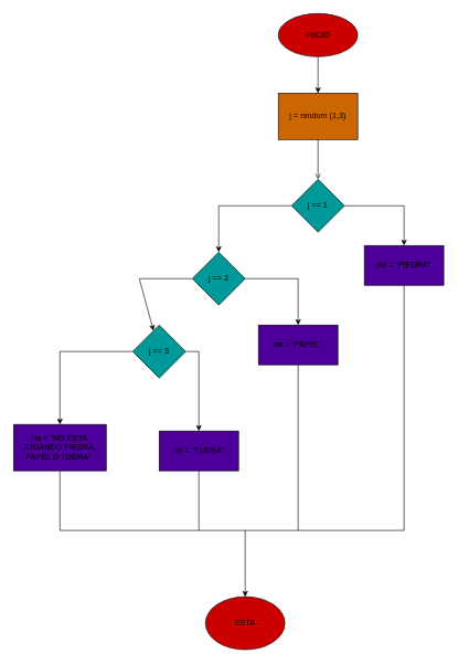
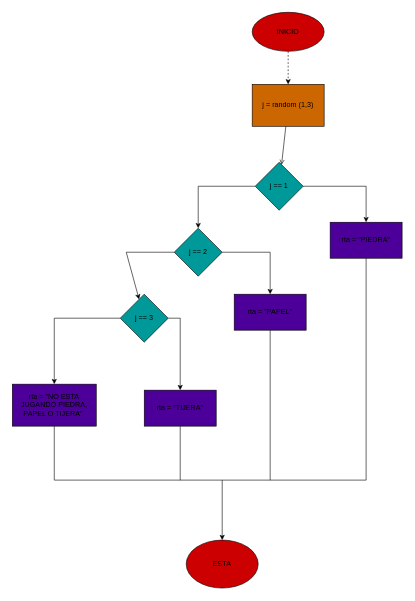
  <mxCell id="0" />
  <mxCell id="1" parent="0" />
- <mxCell id="2" value="" style="edgeStyle=none;html=1;" parent="1" source="3" target="5" edge="1"><mxGeometry relative="1" as="geometry" /></mxCell>
+ <mxCell id="2" value="" style="edgeStyle=none;html=1;dashed=1;" parent="1" source="3" target="5" edge="1"><mxGeometry relative="1" as="geometry" /></mxCell>
  <mxCell id="3" value="INICIO" style="ellipse;whiteSpace=wrap;html=1;fillColor=#CC0000;" parent="1" vertex="1"><mxGeometry x="420" y="20" width="120" height="65" as="geometry" /></mxCell>
  <mxCell id="4" value="" style="edgeStyle=none;html=1;endArrow=open;" parent="1" source="5" target="6" edge="1"><mxGeometry relative="1" as="geometry" /></mxCell>
  <mxCell id="5" value="j = random (1,3)" style="whiteSpace=wrap;html=1;fillColor=#CC6600;" parent="1" vertex="1"><mxGeometry x="420" y="140" width="120" height="70" as="geometry" /></mxCell>
- <mxCell id="6" value="j == 1" style="rhombus;whiteSpace=wrap;html=1;fillColor=#009999;" parent="1" vertex="1"><mxGeometry x="440" y="270" width="80" height="80" as="geometry" /></mxCell>
+ <mxCell id="6" value="j == 1" style="rhombus;whiteSpace=wrap;html=1;fillColor=#009999;" parent="1" vertex="1"><mxGeometry x="425" y="270" width="80" height="80" as="geometry" /></mxCell>
  <mxCell id="7" value="" style="endArrow=none;html=1;exitX=1;exitY=0.5;exitDx=0;exitDy=0;" parent="1" source="6" edge="1"><mxGeometry width="50" height="50" relative="1" as="geometry"><mxPoint x="280" y="290" as="sourcePoint" /><mxPoint x="610" y="310" as="targetPoint" /></mxGeometry></mxCell>
  <mxCell id="8" value="" style="endArrow=classic;html=1;" parent="1" target="9" edge="1"><mxGeometry width="50" height="50" relative="1" as="geometry"><mxPoint x="610" y="310" as="sourcePoint" /><mxPoint x="610" y="390" as="targetPoint" /></mxGeometry></mxCell>
  <mxCell id="9" value="rta = &quot;PIEDRA&quot;" style="rounded=0;whiteSpace=wrap;html=1;fillColor=#4C0099;" parent="1" vertex="1"><mxGeometry x="550" y="370" width="120" height="60" as="geometry" /></mxCell>
  <mxCell id="10" value="" style="endArrow=none;html=1;entryX=0;entryY=0.5;entryDx=0;entryDy=0;" parent="1" target="6" edge="1"><mxGeometry width="50" height="50" relative="1" as="geometry"><mxPoint x="330" y="310" as="sourcePoint" /><mxPoint x="330" y="400" as="targetPoint" /></mxGeometry></mxCell>
  <mxCell id="11" value="" style="endArrow=classic;html=1;" parent="1" edge="1"><mxGeometry width="50" height="50" relative="1" as="geometry"><mxPoint x="330" y="310" as="sourcePoint" /><mxPoint x="330" y="380" as="targetPoint" /></mxGeometry></mxCell>
  <mxCell id="12" value="j == 2" style="rhombus;whiteSpace=wrap;html=1;fillColor=#009999;" parent="1" vertex="1"><mxGeometry x="290" y="380" width="80" height="80" as="geometry" /></mxCell>
  <mxCell id="13" value="" style="endArrow=none;html=1;exitX=1;exitY=0.5;exitDx=0;exitDy=0;" parent="1" source="12" edge="1"><mxGeometry width="50" height="50" relative="1" as="geometry"><mxPoint x="280" y="450" as="sourcePoint" /><mxPoint x="450" y="420" as="targetPoint" /></mxGeometry></mxCell>
  <mxCell id="14" value="" style="endArrow=classic;html=1;" parent="1" target="15" edge="1"><mxGeometry width="50" height="50" relative="1" as="geometry"><mxPoint x="450" y="420" as="sourcePoint" /><mxPoint x="450" y="510" as="targetPoint" /></mxGeometry></mxCell>
  <mxCell id="15" value="rta = &quot;PAPEL&quot;" style="rounded=0;whiteSpace=wrap;html=1;fillColor=#4C0099;" parent="1" vertex="1"><mxGeometry x="390" y="490" width="120" height="60" as="geometry" /></mxCell>
  <mxCell id="16" value="" style="endArrow=none;html=1;entryX=0;entryY=0.5;entryDx=0;entryDy=0;" parent="1" target="12" edge="1"><mxGeometry width="50" height="50" relative="1" as="geometry"><mxPoint x="210" y="420" as="sourcePoint" /><mxPoint x="330" y="610" as="targetPoint" /></mxGeometry></mxCell>
  <mxCell id="17" value="" style="endArrow=classic;html=1;" parent="1" target="18" edge="1"><mxGeometry width="50" height="50" relative="1" as="geometry"><mxPoint x="210" y="420" as="sourcePoint" /><mxPoint x="210" y="500" as="targetPoint" /></mxGeometry></mxCell>
  <mxCell id="18" value="j == 3" style="rhombus;whiteSpace=wrap;html=1;fillColor=#009999;" parent="1" vertex="1"><mxGeometry x="200" y="490" width="80" height="80" as="geometry" /></mxCell>
  <mxCell id="19" value="" style="endArrow=none;html=1;exitX=1;exitY=0.5;exitDx=0;exitDy=0;" edge="1" parent="1" source="18"><mxGeometry width="50" height="50" relative="1" as="geometry"><mxPoint x="280" y="720" as="sourcePoint" /><mxPoint x="300" y="530" as="targetPoint" /></mxGeometry></mxCell>
  <mxCell id="20" value="" style="endArrow=classic;html=1;" edge="1" parent="1"><mxGeometry width="50" height="50" relative="1" as="geometry"><mxPoint x="300" y="530" as="sourcePoint" /><mxPoint x="300" y="650" as="targetPoint" /></mxGeometry></mxCell>
  <mxCell id="21" value="rta = &quot;TIJERA&quot;" style="rounded=0;whiteSpace=wrap;html=1;fillColor=#4C0099;" vertex="1" parent="1"><mxGeometry x="240" y="650" width="120" height="60" as="geometry" /></mxCell>
  <mxCell id="22" value="" style="endArrow=none;html=1;exitX=0;exitY=0.5;exitDx=0;exitDy=0;" edge="1" parent="1" source="18"><mxGeometry width="50" height="50" relative="1" as="geometry"><mxPoint x="280" y="700" as="sourcePoint" /><mxPoint x="90" y="530" as="targetPoint" /></mxGeometry></mxCell>
  <mxCell id="23" value="" style="endArrow=classic;html=1;" edge="1" parent="1" target="24"><mxGeometry width="50" height="50" relative="1" as="geometry"><mxPoint x="90" y="530" as="sourcePoint" /><mxPoint x="90" y="660" as="targetPoint" /></mxGeometry></mxCell>
  <mxCell id="24" value="rta = &quot;NO ESTA JUGANDO PIEDRA, PAPEL O TIJERA&quot;&amp;nbsp;" style="rounded=0;whiteSpace=wrap;html=1;fillColor=#4C0099;" vertex="1" parent="1"><mxGeometry x="20" y="640" width="140" height="70" as="geometry" /></mxCell>
  <mxCell id="25" value="" style="endArrow=none;html=1;entryX=0.5;entryY=1;entryDx=0;entryDy=0;" edge="1" parent="1" target="9"><mxGeometry width="50" height="50" relative="1" as="geometry"><mxPoint x="610" y="800" as="sourcePoint" /><mxPoint x="330" y="210" as="targetPoint" /></mxGeometry></mxCell>
  <mxCell id="26" value="" style="endArrow=none;html=1;entryX=0.5;entryY=1;entryDx=0;entryDy=0;" edge="1" parent="1" target="15"><mxGeometry width="50" height="50" relative="1" as="geometry"><mxPoint x="450" y="800" as="sourcePoint" /><mxPoint x="330" y="740" as="targetPoint" /></mxGeometry></mxCell>
  <mxCell id="27" value="" style="endArrow=none;html=1;exitX=0.5;exitY=1;exitDx=0;exitDy=0;" edge="1" parent="1" source="21"><mxGeometry width="50" height="50" relative="1" as="geometry"><mxPoint x="280" y="680" as="sourcePoint" /><mxPoint x="300" y="800" as="targetPoint" /></mxGeometry></mxCell>
  <mxCell id="28" value="" style="endArrow=none;html=1;exitX=0.5;exitY=1;exitDx=0;exitDy=0;" edge="1" parent="1" source="24"><mxGeometry width="50" height="50" relative="1" as="geometry"><mxPoint x="280" y="680" as="sourcePoint" /><mxPoint x="90" y="800" as="targetPoint" /></mxGeometry></mxCell>
  <mxCell id="29" value="" style="endArrow=none;html=1;" edge="1" parent="1"><mxGeometry width="50" height="50" relative="1" as="geometry"><mxPoint x="90" y="800" as="sourcePoint" /><mxPoint x="610" y="800" as="targetPoint" /></mxGeometry></mxCell>
  <mxCell id="30" value="ESTA" style="ellipse;whiteSpace=wrap;html=1;fillColor=#CC0000;" vertex="1" parent="1"><mxGeometry x="310" y="900" width="120" height="80" as="geometry" /></mxCell>
  <mxCell id="31" value="" style="endArrow=classic;html=1;" edge="1" parent="1"><mxGeometry width="50" height="50" relative="1" as="geometry"><mxPoint x="370" y="800" as="sourcePoint" /><mxPoint x="370" y="900" as="targetPoint" /></mxGeometry></mxCell>
